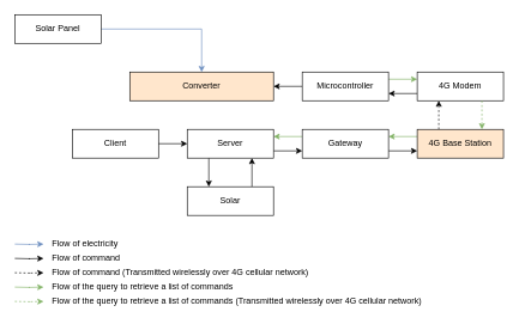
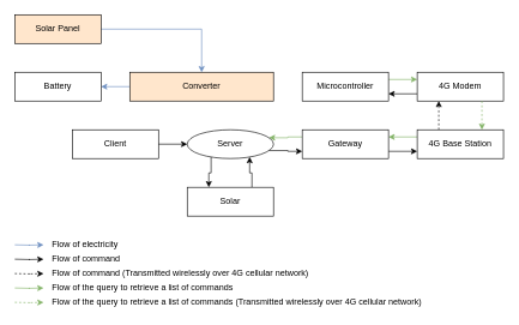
  <mxCell id="0" />
  <mxCell id="1" parent="0" />
- <mxCell id="2" style="edgeStyle=orthogonalEdgeStyle;rounded=0;orthogonalLoop=1;jettySize=auto;html=1;exitX=0;exitY=0.5;exitDx=0;exitDy=0;entryX=1;entryY=0.5;entryDx=0;entryDy=0;" edge="1" parent="1" source="4" target="19"><mxGeometry relative="1" as="geometry" /></mxCell>
  <mxCell id="3" style="edgeStyle=orthogonalEdgeStyle;rounded=0;orthogonalLoop=1;jettySize=auto;html=1;exitX=1;exitY=0.25;exitDx=0;exitDy=0;entryX=0;entryY=0.25;entryDx=0;entryDy=0;startArrow=none;startFill=0;endArrow=classic;endFill=1;fillColor=#d5e8d4;strokeColor=#82b366;" edge="1" parent="1" source="4" target="7"><mxGeometry relative="1" as="geometry" /></mxCell>
  <mxCell id="4" value="Microcontroller" style="rounded=0;whiteSpace=wrap;html=1;" parent="1" vertex="1"><mxGeometry x="420" y="100" width="120" height="40" as="geometry" /></mxCell>
  <mxCell id="5" style="edgeStyle=orthogonalEdgeStyle;rounded=0;orthogonalLoop=1;jettySize=auto;html=1;exitX=0.25;exitY=0;exitDx=0;exitDy=0;entryX=0.25;entryY=1;entryDx=0;entryDy=0;dashed=1;" parent="1" source="9" target="7" edge="1"><mxGeometry relative="1" as="geometry" /></mxCell>
  <mxCell id="6" style="edgeStyle=orthogonalEdgeStyle;rounded=0;orthogonalLoop=1;jettySize=auto;html=1;exitX=0;exitY=0.75;exitDx=0;exitDy=0;entryX=1;entryY=0.75;entryDx=0;entryDy=0;startArrow=none;startFill=0;endArrow=classic;endFill=1;" edge="1" parent="1" source="7" target="4"><mxGeometry relative="1" as="geometry" /></mxCell>
  <mxCell id="7" value="4G Modem" style="rounded=0;whiteSpace=wrap;html=1;" parent="1" vertex="1"><mxGeometry x="580" y="100" width="120" height="40" as="geometry" /></mxCell>
  <mxCell id="8" style="edgeStyle=orthogonalEdgeStyle;rounded=0;orthogonalLoop=1;jettySize=auto;html=1;exitX=0;exitY=0.25;exitDx=0;exitDy=0;entryX=1;entryY=0.25;entryDx=0;entryDy=0;startArrow=none;startFill=0;endArrow=classic;endFill=1;fillColor=#d5e8d4;strokeColor=#82b366;" edge="1" parent="1" source="9" target="12"><mxGeometry relative="1" as="geometry" /></mxCell>
- <mxCell id="9" value="4G Base Station" style="rounded=0;whiteSpace=wrap;html=1;fillColor=#ffe6cc;" parent="1" vertex="1"><mxGeometry x="580" y="180" width="120" height="40" as="geometry" /></mxCell>
+ <mxCell id="9" value="4G Base Station" style="rounded=0;whiteSpace=wrap;html=1;" parent="1" vertex="1"><mxGeometry x="580" y="180" width="120" height="40" as="geometry" /></mxCell>
  <mxCell id="10" style="edgeStyle=orthogonalEdgeStyle;rounded=0;orthogonalLoop=1;jettySize=auto;html=1;exitX=1;exitY=0.75;exitDx=0;exitDy=0;entryX=0;entryY=0.75;entryDx=0;entryDy=0;startArrow=none;startFill=0;endArrow=classic;endFill=1;" edge="1" parent="1" source="12" target="9"><mxGeometry relative="1" as="geometry" /></mxCell>
  <mxCell id="11" style="edgeStyle=orthogonalEdgeStyle;rounded=0;orthogonalLoop=1;jettySize=auto;html=1;exitX=0;exitY=0.25;exitDx=0;exitDy=0;entryX=1;entryY=0.25;entryDx=0;entryDy=0;startArrow=none;startFill=0;endArrow=classic;endFill=1;fillColor=#d5e8d4;strokeColor=#82b366;" edge="1" parent="1" source="12" target="17"><mxGeometry relative="1" as="geometry" /></mxCell>
  <mxCell id="12" value="Gateway" style="rounded=0;whiteSpace=wrap;html=1;" parent="1" vertex="1"><mxGeometry x="420" y="180" width="120" height="40" as="geometry" /></mxCell>
  <mxCell id="13" value="Client" style="rounded=0;whiteSpace=wrap;html=1;" parent="1" vertex="1"><mxGeometry x="100" y="180" width="120" height="40" as="geometry" /></mxCell>
  <mxCell id="14" style="edgeStyle=orthogonalEdgeStyle;rounded=0;orthogonalLoop=1;jettySize=auto;html=1;entryX=0;entryY=0.5;entryDx=0;entryDy=0;" parent="1" source="13" target="17" edge="1"><mxGeometry relative="1" as="geometry" /></mxCell>
  <mxCell id="15" style="edgeStyle=orthogonalEdgeStyle;rounded=0;orthogonalLoop=1;jettySize=auto;html=1;exitX=0.25;exitY=1;exitDx=0;exitDy=0;entryX=0.25;entryY=0;entryDx=0;entryDy=0;startArrow=none;startFill=0;endArrow=classic;endFill=1;" edge="1" parent="1" source="17" target="28"><mxGeometry relative="1" as="geometry" /></mxCell>
  <mxCell id="16" style="edgeStyle=orthogonalEdgeStyle;rounded=0;orthogonalLoop=1;jettySize=auto;html=1;exitX=1;exitY=0.75;exitDx=0;exitDy=0;entryX=0;entryY=0.75;entryDx=0;entryDy=0;startArrow=none;startFill=0;endArrow=classic;endFill=1;" edge="1" parent="1" source="17" target="12"><mxGeometry relative="1" as="geometry" /></mxCell>
- <mxCell id="17" value="Server" style="rounded=0;whiteSpace=wrap;html=1;" parent="1" vertex="1"><mxGeometry x="260" y="180" width="120" height="40" as="geometry" /></mxCell>
+ <mxCell id="17" value="Server" style="ellipse;whiteSpace=wrap;html=1;" parent="1" vertex="1"><mxGeometry x="260" y="180" width="120" height="40" as="geometry" /></mxCell>
+ <mxCell id="18" style="edgeStyle=orthogonalEdgeStyle;rounded=0;orthogonalLoop=1;jettySize=auto;html=1;exitX=0;exitY=0.5;exitDx=0;exitDy=0;entryX=1;entryY=0.5;entryDx=0;entryDy=0;fillColor=#dae8fc;strokeColor=#6c8ebf;" edge="1" parent="1" source="19" target="22"><mxGeometry relative="1" as="geometry" /></mxCell>
  <mxCell id="19" value="Converter" style="rounded=0;whiteSpace=wrap;html=1;fillColor=#ffe6cc;" parent="1" vertex="1"><mxGeometry x="180" y="100" width="200" height="40" as="geometry" /></mxCell>
  <mxCell id="20" style="edgeStyle=orthogonalEdgeStyle;rounded=0;orthogonalLoop=1;jettySize=auto;html=1;exitX=1;exitY=0.5;exitDx=0;exitDy=0;entryX=0.5;entryY=0;entryDx=0;entryDy=0;fillColor=#dae8fc;strokeColor=#6c8ebf;" edge="1" parent="1" source="21" target="19"><mxGeometry relative="1" as="geometry" /></mxCell>
- <mxCell id="21" value="Solar Panel" style="rounded=0;whiteSpace=wrap;html=1;fillColor=#ffffff;" parent="1" vertex="1"><mxGeometry x="20" y="20" width="120" height="40" as="geometry" /></mxCell>
+ <mxCell id="21" value="Solar Panel" style="rounded=0;whiteSpace=wrap;html=1;fillColor=#ffe6cc;" parent="1" vertex="1"><mxGeometry x="20" y="20" width="120" height="40" as="geometry" /></mxCell>
+ <mxCell id="22" value="Battery" style="rounded=0;whiteSpace=wrap;html=1;fillColor=#ffffff;" parent="1" vertex="1"><mxGeometry x="20" y="100" width="120" height="40" as="geometry" /></mxCell>
  <mxCell id="23" style="edgeStyle=orthogonalEdgeStyle;rounded=0;orthogonalLoop=1;jettySize=auto;html=1;exitX=1;exitY=0.5;exitDx=0;exitDy=0;entryX=0;entryY=0.5;entryDx=0;entryDy=0;fillColor=#dae8fc;strokeColor=#6c8ebf;" parent="1" edge="1"><mxGeometry relative="1" as="geometry"><mxPoint x="20" y="340" as="sourcePoint" /><mxPoint x="60" y="340" as="targetPoint" /></mxGeometry></mxCell>
  <mxCell id="24" value="Flow of electricity" style="text;html=1;align=left;verticalAlign=middle;resizable=0;points=[];autosize=1;" parent="1" vertex="1"><mxGeometry x="70" y="330" width="110" height="20" as="geometry" /></mxCell>
  <mxCell id="25" style="edgeStyle=orthogonalEdgeStyle;rounded=0;orthogonalLoop=1;jettySize=auto;html=1;exitX=1;exitY=0.5;exitDx=0;exitDy=0;entryX=0;entryY=0.5;entryDx=0;entryDy=0;" parent="1" edge="1"><mxGeometry relative="1" as="geometry"><mxPoint x="20" y="360" as="sourcePoint" /><mxPoint x="60" y="360" as="targetPoint" /></mxGeometry></mxCell>
  <mxCell id="26" value="Flow of command" style="text;html=1;align=left;verticalAlign=middle;resizable=0;points=[];autosize=1;" parent="1" vertex="1"><mxGeometry x="70" y="350" width="110" height="20" as="geometry" /></mxCell>
  <mxCell id="27" style="edgeStyle=orthogonalEdgeStyle;rounded=0;orthogonalLoop=1;jettySize=auto;html=1;exitX=0.75;exitY=0;exitDx=0;exitDy=0;entryX=0.75;entryY=1;entryDx=0;entryDy=0;startArrow=none;startFill=0;endArrow=classic;endFill=1;" edge="1" parent="1" source="28" target="17"><mxGeometry relative="1" as="geometry" /></mxCell>
  <mxCell id="28" value="Solar" style="rounded=0;whiteSpace=wrap;html=1;" vertex="1" parent="1"><mxGeometry x="260" y="260" width="120" height="40" as="geometry" /></mxCell>
  <mxCell id="29" style="edgeStyle=orthogonalEdgeStyle;rounded=0;orthogonalLoop=1;jettySize=auto;html=1;exitX=0.75;exitY=1;exitDx=0;exitDy=0;entryX=0.75;entryY=0;entryDx=0;entryDy=0;dashed=1;fillColor=#d5e8d4;strokeColor=#82b366;" edge="1" parent="1" source="7" target="9"><mxGeometry relative="1" as="geometry"><mxPoint x="650" y="150" as="sourcePoint" /><mxPoint x="650" y="190" as="targetPoint" /></mxGeometry></mxCell>
  <mxCell id="30" value="Flow of the query to retrieve a list of commands (Transmitted wirelessly over 4G cellular network)" style="text;html=1;align=left;verticalAlign=middle;resizable=0;points=[];autosize=1;" vertex="1" parent="1"><mxGeometry x="70" y="410" width="530" height="20" as="geometry" /></mxCell>
  <mxCell id="31" style="edgeStyle=orthogonalEdgeStyle;rounded=0;orthogonalLoop=1;jettySize=auto;html=1;entryX=0.5;entryY=0;entryDx=0;entryDy=0;dashed=1;fillColor=#d5e8d4;strokeColor=#82b366;" edge="1" parent="1"><mxGeometry relative="1" as="geometry"><mxPoint x="20" y="420" as="sourcePoint" /><mxPoint x="60" y="420" as="targetPoint" /></mxGeometry></mxCell>
  <mxCell id="32" style="edgeStyle=orthogonalEdgeStyle;rounded=0;orthogonalLoop=1;jettySize=auto;html=1;exitX=1;exitY=0.5;exitDx=0;exitDy=0;entryX=0;entryY=0.5;entryDx=0;entryDy=0;fillColor=#d5e8d4;strokeColor=#82b366;" edge="1" parent="1"><mxGeometry relative="1" as="geometry"><mxPoint x="20" y="400" as="sourcePoint" /><mxPoint x="60" y="400" as="targetPoint" /></mxGeometry></mxCell>
  <mxCell id="33" value="Flow of the query to retrieve a list of commands" style="text;html=1;align=left;verticalAlign=middle;resizable=0;points=[];autosize=1;" vertex="1" parent="1"><mxGeometry x="70" y="390" width="270" height="20" as="geometry" /></mxCell>
  <mxCell id="34" style="edgeStyle=orthogonalEdgeStyle;rounded=0;orthogonalLoop=1;jettySize=auto;html=1;exitX=1;exitY=0.5;exitDx=0;exitDy=0;entryX=0;entryY=0.5;entryDx=0;entryDy=0;dashed=1;" edge="1" parent="1"><mxGeometry relative="1" as="geometry"><mxPoint x="20" y="380" as="sourcePoint" /><mxPoint x="60" y="380" as="targetPoint" /></mxGeometry></mxCell>
  <mxCell id="35" value="Flow of command (Transmitted wirelessly over 4G cellular network)" style="text;html=1;align=left;verticalAlign=middle;resizable=0;points=[];autosize=1;" vertex="1" parent="1"><mxGeometry x="70" y="370" width="370" height="20" as="geometry" /></mxCell>
